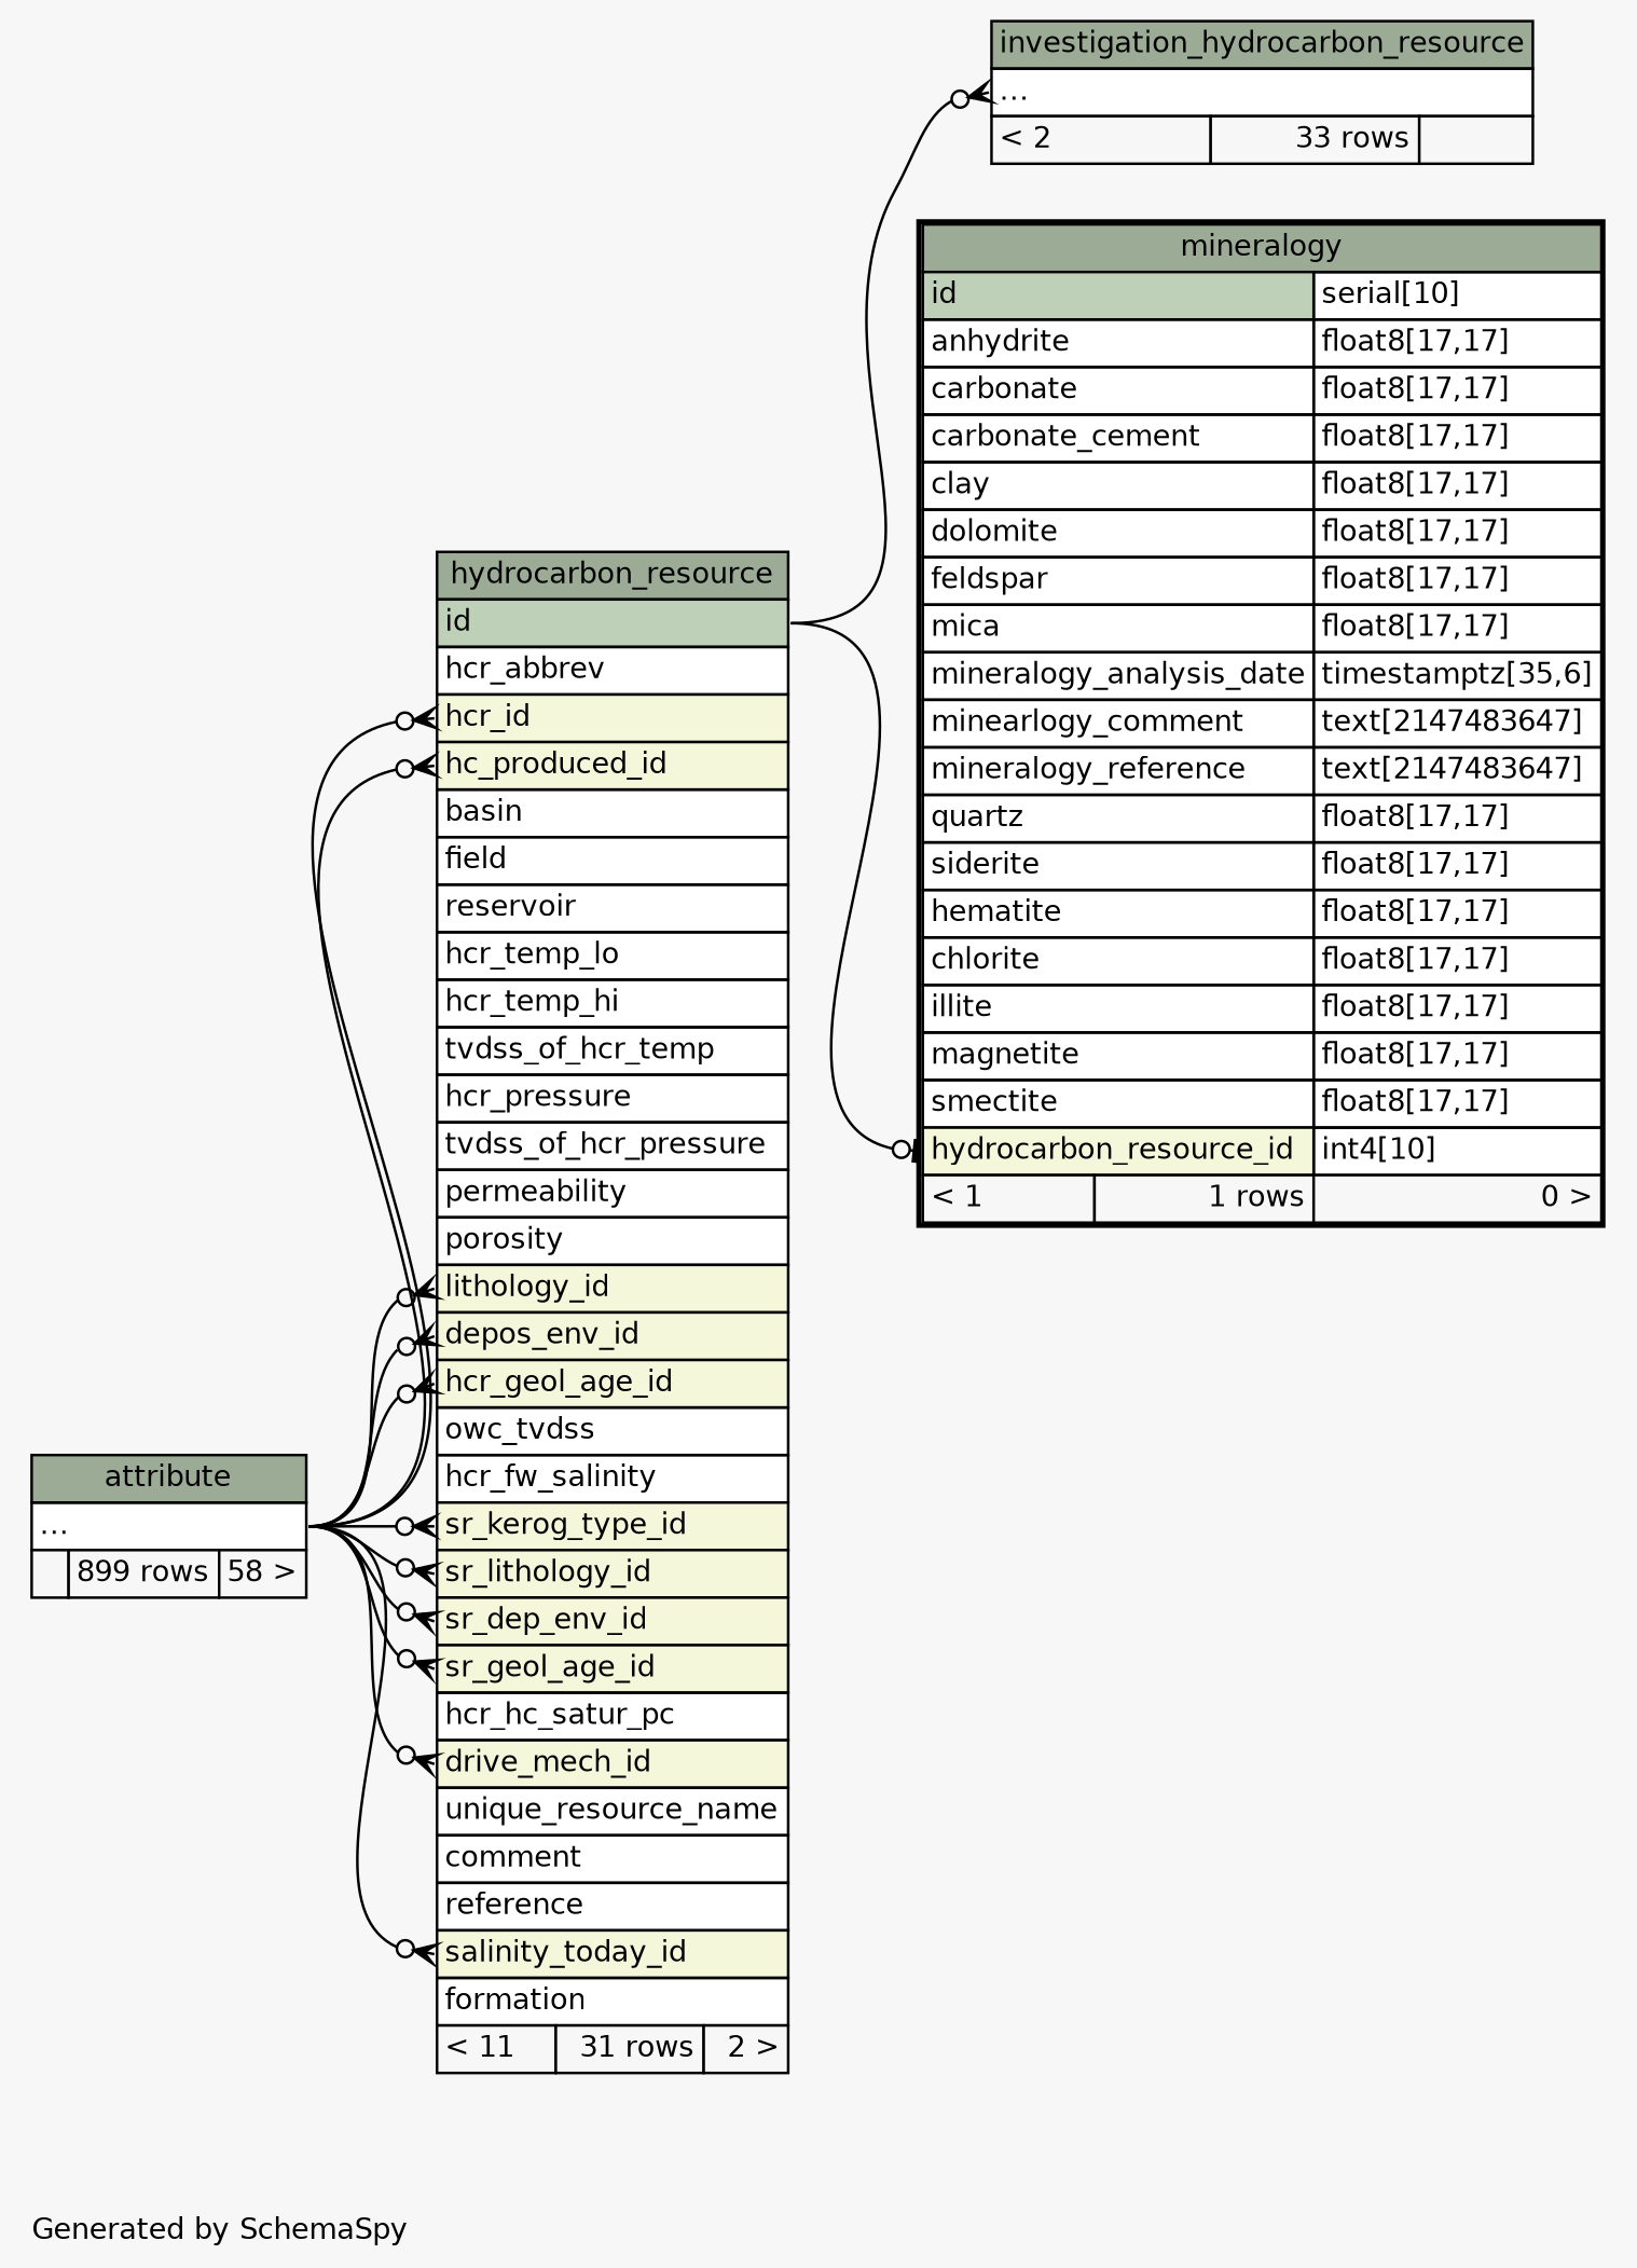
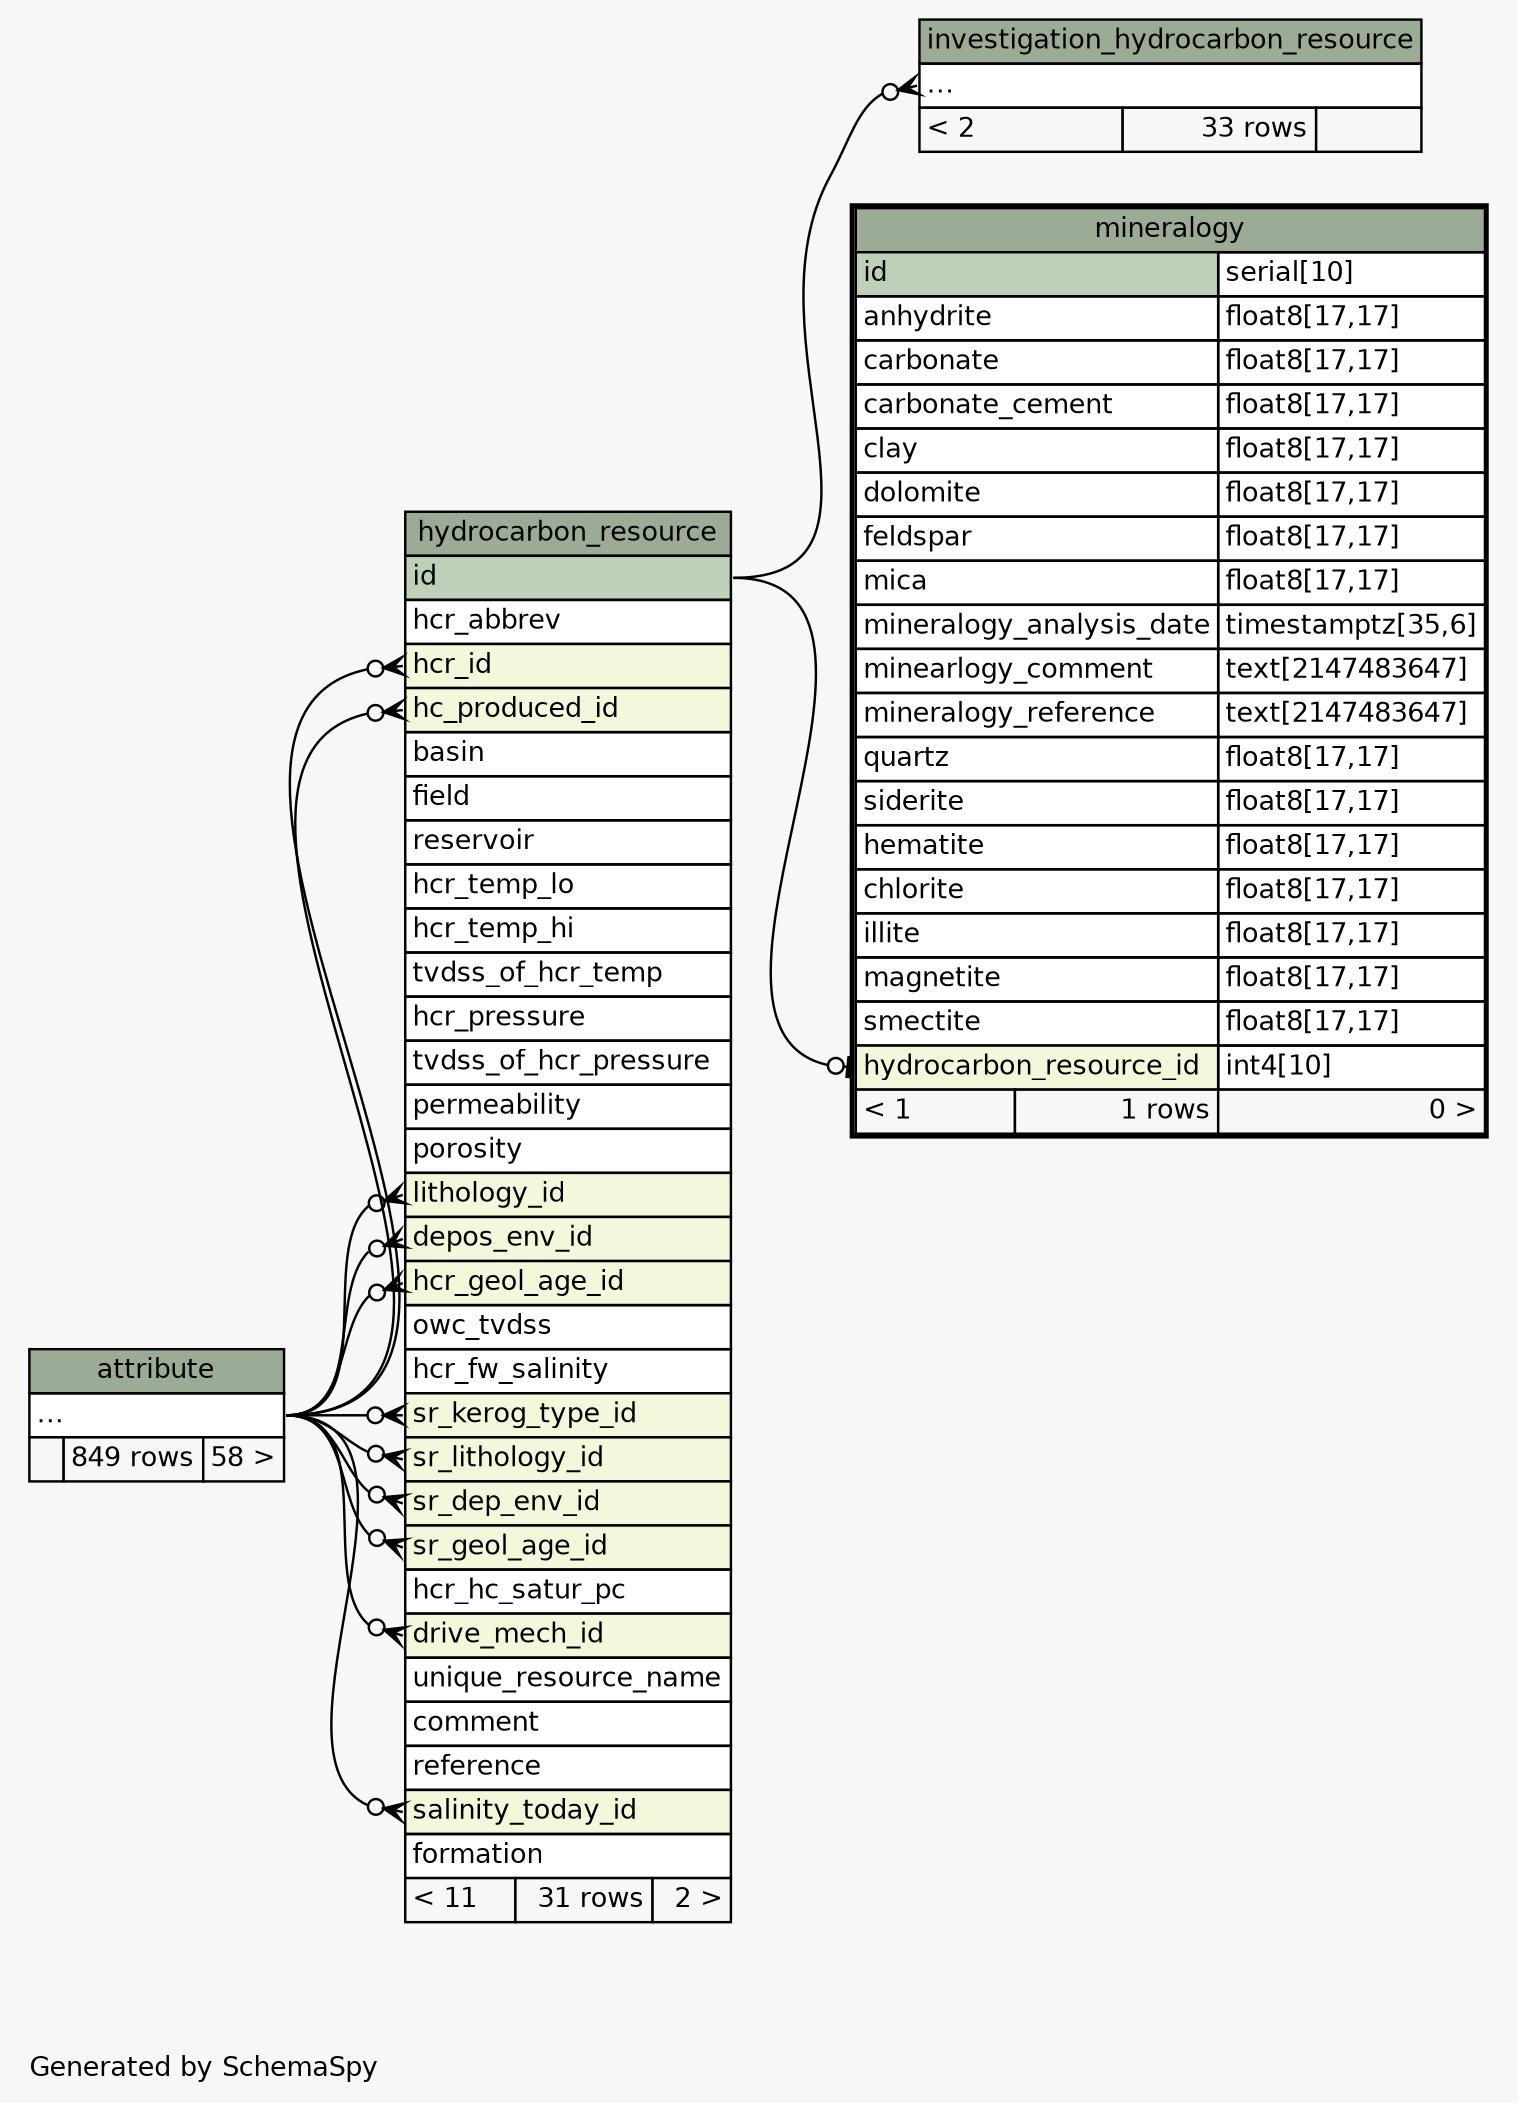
  digraph {
    bgcolor="#f7f7f7"
    fontname=Helvetica
    fontsize=11
    label="\nGenerated by SchemaSpy"
    labeljust=l
    nodesep=0.18
    rankdir=RL
    ranksep=0.46
    node [fontname=Helvetica fontsize=11 shape=plaintext]
    edge [arrowhead=none arrowsize=0.8 arrowtail=crowodot dir=back headport="elipses:e"]
    n1 [label=<     <TABLE BORDER="0" CELLBORDER="1" CELLSPACING="0" BGCOLOR="#ffffff">       <TR><TD COLSPAN="3" BGCOLOR="#9bab96" ALIGN="CENTER">hydrocarbon_resource</TD></TR>       <TR><TD PORT="id" COLSPAN="3" BGCOLOR="#bed1b8" ALIGN="LEFT">id</TD></TR>       <TR><TD PORT="hcr_abbrev" COLSPAN="3" ALIGN="LEFT">hcr_abbrev</TD></TR>       <TR><TD PORT="hcr_id" COLSPAN="3" BGCOLOR="#f4f7da" ALIGN="LEFT">hcr_id</TD></TR>       <TR><TD PORT="hc_produced_id" COLSPAN="3" BGCOLOR="#f4f7da" ALIGN="LEFT">hc_produced_id</TD></TR>       <TR><TD PORT="basin" COLSPAN="3" ALIGN="LEFT">basin</TD></TR>       <TR><TD PORT="field" COLSPAN="3" ALIGN="LEFT">field</TD></TR>       <TR><TD PORT="reservoir" COLSPAN="3" ALIGN="LEFT">reservoir</TD></TR>       <TR><TD PORT="hcr_temp_lo" COLSPAN="3" ALIGN="LEFT">hcr_temp_lo</TD></TR>       <TR><TD PORT="hcr_temp_hi" COLSPAN="3" ALIGN="LEFT">hcr_temp_hi</TD></TR>       <TR><TD PORT="tvdss_of_hcr_temp" COLSPAN="3" ALIGN="LEFT">tvdss_of_hcr_temp</TD></TR>       <TR><TD PORT="hcr_pressure" COLSPAN="3" ALIGN="LEFT">hcr_pressure</TD></TR>       <TR><TD PORT="tvdss_of_hcr_pressure" COLSPAN="3" ALIGN="LEFT">tvdss_of_hcr_pressure</TD></TR>       <TR><TD PORT="permeability" COLSPAN="3" ALIGN="LEFT">permeability</TD></TR>       <TR><TD PORT="porosity" COLSPAN="3" ALIGN="LEFT">porosity</TD></TR>       <TR><TD PORT="lithology_id" COLSPAN="3" BGCOLOR="#f4f7da" ALIGN="LEFT">lithology_id</TD></TR>       <TR><TD PORT="depos_env_id" COLSPAN="3" BGCOLOR="#f4f7da" ALIGN="LEFT">depos_env_id</TD></TR>       <TR><TD PORT="hcr_geol_age_id" COLSPAN="3" BGCOLOR="#f4f7da" ALIGN="LEFT">hcr_geol_age_id</TD></TR>       <TR><TD PORT="owc_tvdss" COLSPAN="3" ALIGN="LEFT">owc_tvdss</TD></TR>       <TR><TD PORT="hcr_fw_salinity" COLSPAN="3" ALIGN="LEFT">hcr_fw_salinity</TD></TR>       <TR><TD PORT="sr_kerog_type_id" COLSPAN="3" BGCOLOR="#f4f7da" ALIGN="LEFT">sr_kerog_type_id</TD></TR>       <TR><TD PORT="sr_lithology_id" COLSPAN="3" BGCOLOR="#f4f7da" ALIGN="LEFT">sr_lithology_id</TD></TR>       <TR><TD PORT="sr_dep_env_id" COLSPAN="3" BGCOLOR="#f4f7da" ALIGN="LEFT">sr_dep_env_id</TD></TR>       <TR><TD PORT="sr_geol_age_id" COLSPAN="3" BGCOLOR="#f4f7da" ALIGN="LEFT">sr_geol_age_id</TD></TR>       <TR><TD PORT="hcr_hc_satur_pc" COLSPAN="3" ALIGN="LEFT">hcr_hc_satur_pc</TD></TR>       <TR><TD PORT="drive_mech_id" COLSPAN="3" BGCOLOR="#f4f7da" ALIGN="LEFT">drive_mech_id</TD></TR>       <TR><TD PORT="unique_resource_name" COLSPAN="3" ALIGN="LEFT">unique_resource_name</TD></TR>       <TR><TD PORT="comment" COLSPAN="3" ALIGN="LEFT">comment</TD></TR>       <TR><TD PORT="reference" COLSPAN="3" ALIGN="LEFT">reference</TD></TR>       <TR><TD PORT="salinity_today_id" COLSPAN="3" BGCOLOR="#f4f7da" ALIGN="LEFT">salinity_today_id</TD></TR>       <TR><TD PORT="formation" COLSPAN="3" ALIGN="LEFT">formation</TD></TR>       <TR><TD ALIGN="LEFT" BGCOLOR="#f7f7f7">&lt; 11</TD><TD ALIGN="RIGHT" BGCOLOR="#f7f7f7">31 rows</TD><TD ALIGN="RIGHT" BGCOLOR="#f7f7f7">2 &gt;</TD></TR>     </TABLE>>]
-   n2 [label=<     <TABLE BORDER="0" CELLBORDER="1" CELLSPACING="0" BGCOLOR="#ffffff">       <TR><TD COLSPAN="3" BGCOLOR="#9bab96" ALIGN="CENTER">attribute</TD></TR>       <TR><TD PORT="elipses" COLSPAN="3" ALIGN="LEFT">...</TD></TR>       <TR><TD ALIGN="LEFT" BGCOLOR="#f7f7f7">  </TD><TD ALIGN="RIGHT" BGCOLOR="#f7f7f7">899 rows</TD><TD ALIGN="RIGHT" BGCOLOR="#f7f7f7">58 &gt;</TD></TR>     </TABLE>>]
+   n2 [label=<     <TABLE BORDER="0" CELLBORDER="1" CELLSPACING="0" BGCOLOR="#ffffff">       <TR><TD COLSPAN="3" BGCOLOR="#9bab96" ALIGN="CENTER">attribute</TD></TR>       <TR><TD PORT="elipses" COLSPAN="3" ALIGN="LEFT">...</TD></TR>       <TR><TD ALIGN="LEFT" BGCOLOR="#f7f7f7">  </TD><TD ALIGN="RIGHT" BGCOLOR="#f7f7f7">849 rows</TD><TD ALIGN="RIGHT" BGCOLOR="#f7f7f7">58 &gt;</TD></TR>     </TABLE>>]
    n3 [label=<     <TABLE BORDER="0" CELLBORDER="1" CELLSPACING="0" BGCOLOR="#ffffff">       <TR><TD COLSPAN="3" BGCOLOR="#9bab96" ALIGN="CENTER">investigation_hydrocarbon_resource</TD></TR>       <TR><TD PORT="elipses" COLSPAN="3" ALIGN="LEFT">...</TD></TR>       <TR><TD ALIGN="LEFT" BGCOLOR="#f7f7f7">&lt; 2</TD><TD ALIGN="RIGHT" BGCOLOR="#f7f7f7">33 rows</TD><TD ALIGN="RIGHT" BGCOLOR="#f7f7f7">  </TD></TR>     </TABLE>>]
    n4 [label=<     <TABLE BORDER="2" CELLBORDER="1" CELLSPACING="0" BGCOLOR="#ffffff">       <TR><TD COLSPAN="3" BGCOLOR="#9bab96" ALIGN="CENTER">mineralogy</TD></TR>       <TR><TD PORT="id" COLSPAN="2" BGCOLOR="#bed1b8" ALIGN="LEFT">id</TD><TD PORT="id.type" ALIGN="LEFT">serial[10]</TD></TR>       <TR><TD PORT="anhydrite" COLSPAN="2" ALIGN="LEFT">anhydrite</TD><TD PORT="anhydrite.type" ALIGN="LEFT">float8[17,17]</TD></TR>       <TR><TD PORT="carbonate" COLSPAN="2" ALIGN="LEFT">carbonate</TD><TD PORT="carbonate.type" ALIGN="LEFT">float8[17,17]</TD></TR>       <TR><TD PORT="carbonate_cement" COLSPAN="2" ALIGN="LEFT">carbonate_cement</TD><TD PORT="carbonate_cement.type" ALIGN="LEFT">float8[17,17]</TD></TR>       <TR><TD PORT="clay" COLSPAN="2" ALIGN="LEFT">clay</TD><TD PORT="clay.type" ALIGN="LEFT">float8[17,17]</TD></TR>       <TR><TD PORT="dolomite" COLSPAN="2" ALIGN="LEFT">dolomite</TD><TD PORT="dolomite.type" ALIGN="LEFT">float8[17,17]</TD></TR>       <TR><TD PORT="feldspar" COLSPAN="2" ALIGN="LEFT">feldspar</TD><TD PORT="feldspar.type" ALIGN="LEFT">float8[17,17]</TD></TR>       <TR><TD PORT="mica" COLSPAN="2" ALIGN="LEFT">mica</TD><TD PORT="mica.type" ALIGN="LEFT">float8[17,17]</TD></TR>       <TR><TD PORT="mineralogy_analysis_date" COLSPAN="2" ALIGN="LEFT">mineralogy_analysis_date</TD><TD PORT="mineralogy_analysis_date.type" ALIGN="LEFT">timestamptz[35,6]</TD></TR>       <TR><TD PORT="minearlogy_comment" COLSPAN="2" ALIGN="LEFT">minearlogy_comment</TD><TD PORT="minearlogy_comment.type" ALIGN="LEFT">text[2147483647]</TD></TR>       <TR><TD PORT="mineralogy_reference" COLSPAN="2" ALIGN="LEFT">mineralogy_reference</TD><TD PORT="mineralogy_reference.type" ALIGN="LEFT">text[2147483647]</TD></TR>       <TR><TD PORT="quartz" COLSPAN="2" ALIGN="LEFT">quartz</TD><TD PORT="quartz.type" ALIGN="LEFT">float8[17,17]</TD></TR>       <TR><TD PORT="siderite" COLSPAN="2" ALIGN="LEFT">siderite</TD><TD PORT="siderite.type" ALIGN="LEFT">float8[17,17]</TD></TR>       <TR><TD PORT="hematite" COLSPAN="2" ALIGN="LEFT">hematite</TD><TD PORT="hematite.type" ALIGN="LEFT">float8[17,17]</TD></TR>       <TR><TD PORT="chlorite" COLSPAN="2" ALIGN="LEFT">chlorite</TD><TD PORT="chlorite.type" ALIGN="LEFT">float8[17,17]</TD></TR>       <TR><TD PORT="illite" COLSPAN="2" ALIGN="LEFT">illite</TD><TD PORT="illite.type" ALIGN="LEFT">float8[17,17]</TD></TR>       <TR><TD PORT="magnetite" COLSPAN="2" ALIGN="LEFT">magnetite</TD><TD PORT="magnetite.type" ALIGN="LEFT">float8[17,17]</TD></TR>       <TR><TD PORT="smectite" COLSPAN="2" ALIGN="LEFT">smectite</TD><TD PORT="smectite.type" ALIGN="LEFT">float8[17,17]</TD></TR>       <TR><TD PORT="hydrocarbon_resource_id" COLSPAN="2" BGCOLOR="#f4f7da" ALIGN="LEFT">hydrocarbon_resource_id</TD><TD PORT="hydrocarbon_resource_id.type" ALIGN="LEFT">int4[10]</TD></TR>       <TR><TD ALIGN="LEFT" BGCOLOR="#f7f7f7">&lt; 1</TD><TD ALIGN="RIGHT" BGCOLOR="#f7f7f7">1 rows</TD><TD ALIGN="RIGHT" BGCOLOR="#f7f7f7">0 &gt;</TD></TR>     </TABLE>>]
    n1 -> n2 [tailport="depos_env_id:w"]
    n1 -> n2 [tailport="drive_mech_id:w"]
    n1 -> n2 [tailport="hc_produced_id:w"]
    n1 -> n2 [tailport="hcr_geol_age_id:w"]
    n1 -> n2 [tailport="hcr_id:w"]
    n1 -> n2 [tailport="lithology_id:w"]
    n1 -> n2 [tailport="salinity_today_id:w"]
    n1 -> n2 [tailport="sr_dep_env_id:w"]
    n1 -> n2 [tailport="sr_geol_age_id:w"]
    n1 -> n2 [tailport="sr_kerog_type_id:w"]
    n1 -> n2 [tailport="sr_lithology_id:w"]
    n3 -> n1 [headport="id:e" tailport="elipses:w"]
    n4 -> n1 [arrowtail=teeodot headport="id:e" tailport="hydrocarbon_resource_id:w"]
  }
